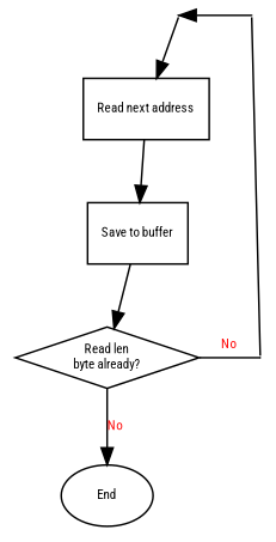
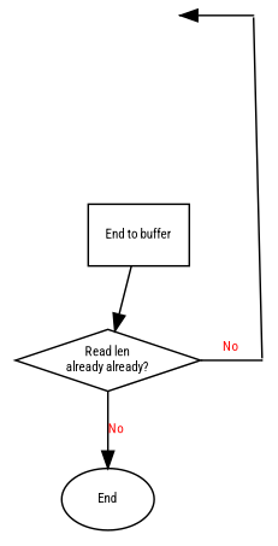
  digraph {
    fontname="Roboto Condensed"
    node [fontname="Roboto Condensed" fontsize=8 shape=point]
    edge [fontcolor=Red fontname="Roboto Condensed" fontsize=8]
    n1 [label="." width=0]
    n2 [label="." width=0]
-   n3 [fixedsize=true label="Read len\nbyte already?" shape=diamond width=1.5]
+   n3 [fixedsize=true label="Read len\nalready already?" shape=diamond width=1.5]
    n4 [label="." width=0]
-   n5 [label="Read next address" shape=box]
    n6 [label=End shape=oval]
-   n7 [label="Save to buffer" shape=box]
+   n7 [label="End to buffer" shape=box]
    subgraph sub_1 {
      rank=same
      n1
      n2
    }
    subgraph sub_2 {
      rank=same
      n3
      n4
    }
    n1 -> n2 [dir=back]
-   n1 -> n5
    n2 -> n4 [arrowtail=none dir=back]
    n3 -> n4 [arrowhead=none label=No]
    n3 -> n6 [label=No]
-   n5 -> n7
    n7 -> n3
  }
